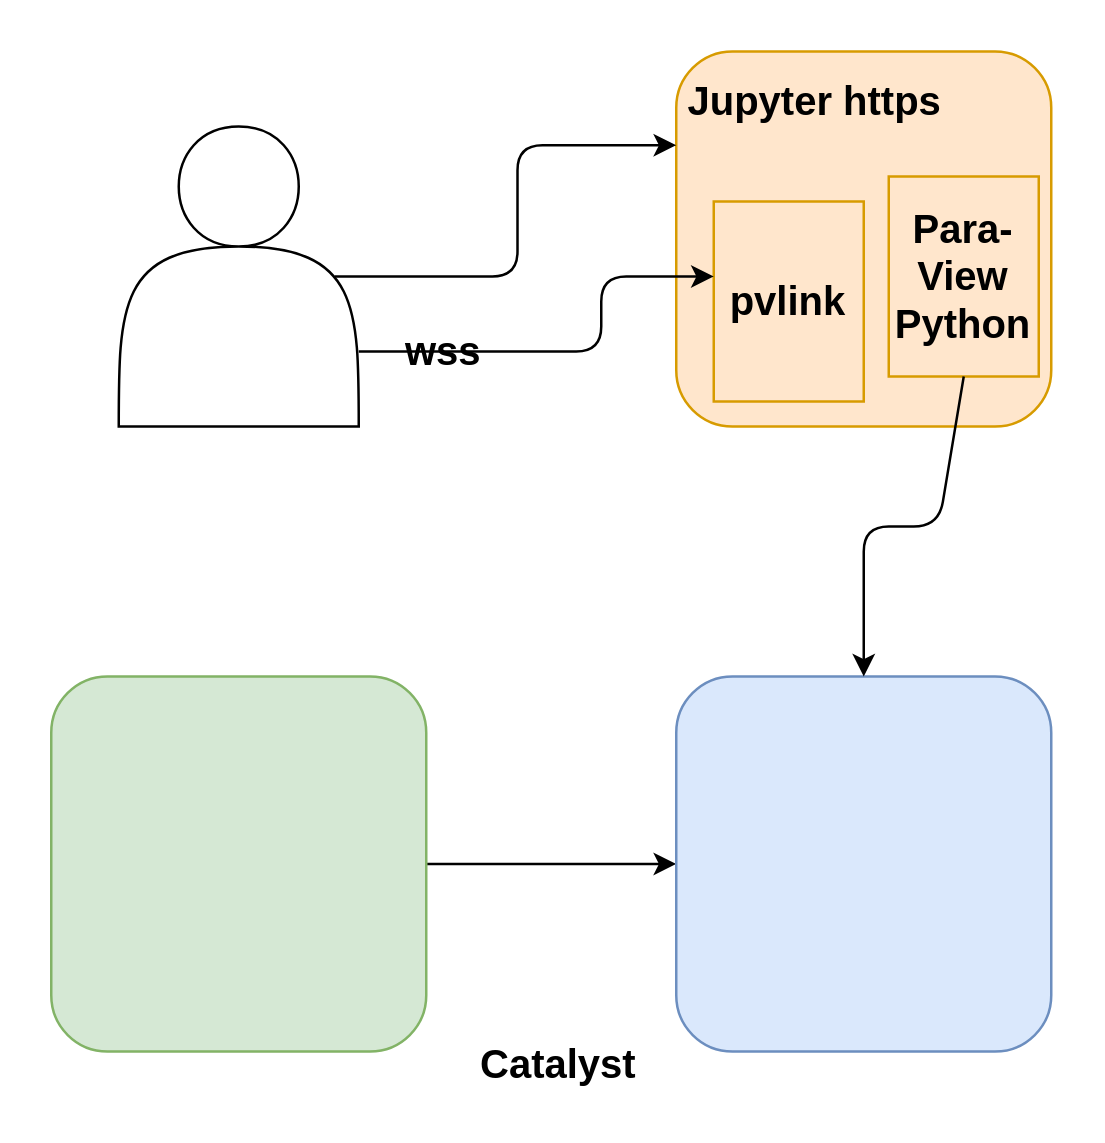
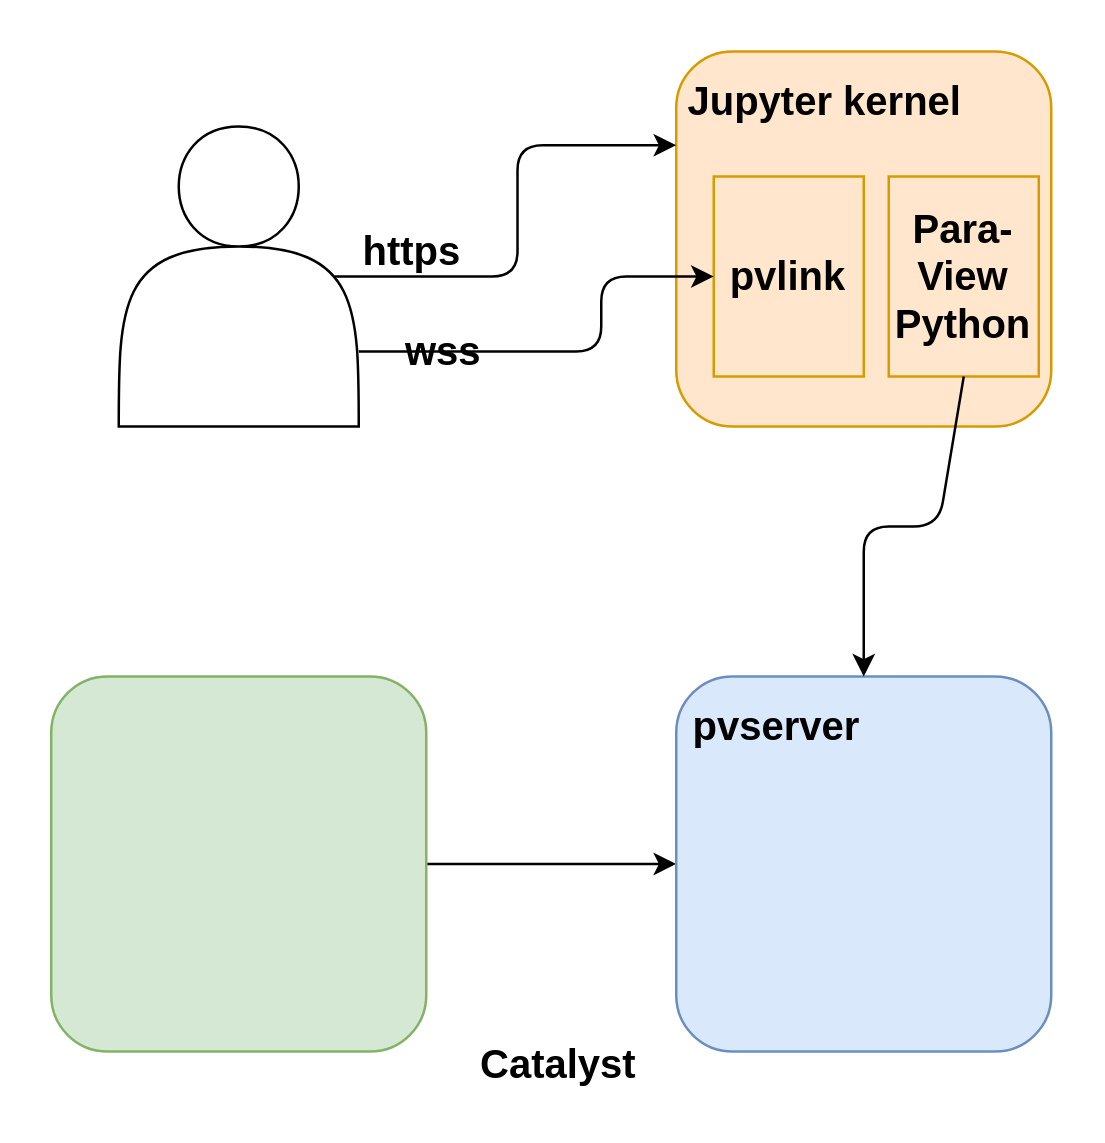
  <mxCell id="0" style=";html=1;" />
  <mxCell id="1" style=";html=1;" parent="0" />
  <mxCell id="2" value="" style="rounded=1;whiteSpace=wrap;html=1;fillColor=#ffe6cc;strokeColor=#d79b00;" parent="1" vertex="1"><mxGeometry x="270" y="20" width="150" height="150" as="geometry" /></mxCell>
  <mxCell id="3" style="edgeStyle=orthogonalEdgeStyle;rounded=1;orthogonalLoop=1;jettySize=auto;html=1;" edge="1" parent="1" source="4" target="5"><mxGeometry relative="1" as="geometry" /></mxCell>
  <mxCell id="4" value="" style="rounded=1;whiteSpace=wrap;html=1;fillColor=#d5e8d4;strokeColor=#82b366;" parent="1" vertex="1"><mxGeometry x="20" y="270" width="150" height="150" as="geometry" /></mxCell>
  <mxCell id="5" value="" style="rounded=1;whiteSpace=wrap;html=1;fillColor=#dae8fc;strokeColor=#6c8ebf;" parent="1" vertex="1"><mxGeometry x="270" y="270" width="150" height="150" as="geometry" /></mxCell>
- <mxCell id="6" value="&lt;div style=&quot;font-size: 16px&quot;&gt;Jupyter https&lt;/div&gt;" style="text;html=1;strokeColor=none;fillColor=none;align=left;verticalAlign=middle;whiteSpace=wrap;rounded=0;fontSize=16;fontStyle=1" parent="1" vertex="1"><mxGeometry x="272.5" y="30" width="145" height="20" as="geometry" /></mxCell>
+ <mxCell id="6" value="&lt;div style=&quot;font-size: 16px&quot;&gt;Jupyter kernel&lt;/div&gt;" style="text;html=1;strokeColor=none;fillColor=none;align=left;verticalAlign=middle;whiteSpace=wrap;rounded=0;fontSize=16;fontStyle=1" parent="1" vertex="1"><mxGeometry x="272.5" y="30" width="145" height="20" as="geometry" /></mxCell>
+ <mxCell id="7" value="pvserver" style="text;html=1;strokeColor=none;fillColor=none;align=left;verticalAlign=middle;whiteSpace=wrap;rounded=0;fontSize=16;fontStyle=1" parent="1" vertex="1"><mxGeometry x="275" y="280" width="120" height="20" as="geometry" /></mxCell>
  <mxCell id="8" value="&lt;div&gt;Para-&lt;/div&gt;&lt;div&gt;View Python&lt;/div&gt;" style="text;html=1;strokeColor=#d79b00;fillColor=#ffe6cc;align=center;verticalAlign=middle;whiteSpace=wrap;rounded=0;fontSize=16;fontStyle=1" parent="1" vertex="1"><mxGeometry x="355" y="70" width="60" height="80" as="geometry" /></mxCell>
- <mxCell id="9" value="pvlink" style="text;html=1;strokeColor=#d79b00;fillColor=#ffe6cc;align=center;verticalAlign=middle;whiteSpace=wrap;rounded=0;fontSize=16;fontStyle=1" parent="1" vertex="1"><mxGeometry x="285" y="80" width="60" height="80" as="geometry" /></mxCell>
+ <mxCell id="9" value="pvlink" style="text;html=1;strokeColor=#d79b00;fillColor=#ffe6cc;align=center;verticalAlign=middle;whiteSpace=wrap;rounded=0;fontSize=16;fontStyle=1" parent="1" vertex="1"><mxGeometry x="285" y="70" width="60" height="80" as="geometry" /></mxCell>
  <mxCell id="10" value="Catalyst" style="text;html=1;strokeColor=none;fillColor=none;align=left;verticalAlign=middle;whiteSpace=wrap;rounded=0;fontSize=16;fontStyle=1" parent="1" vertex="1"><mxGeometry x="190" y="415" width="70" height="20" as="geometry" /></mxCell>
  <mxCell id="11" style="edgeStyle=orthogonalEdgeStyle;rounded=1;orthogonalLoop=1;jettySize=auto;html=1;entryX=0;entryY=0.25;entryDx=0;entryDy=0;exitX=0.9;exitY=0.5;exitDx=0;exitDy=0;exitPerimeter=0;" edge="1" parent="1" source="13" target="2"><mxGeometry relative="1" as="geometry"><Array as="points" /></mxGeometry></mxCell>
  <mxCell id="12" style="edgeStyle=orthogonalEdgeStyle;rounded=1;orthogonalLoop=1;jettySize=auto;html=1;exitX=1;exitY=0.75;exitDx=0;exitDy=0;" edge="1" parent="1" source="13" target="9"><mxGeometry relative="1" as="geometry"><Array as="points"><mxPoint x="240" y="140" /><mxPoint x="240" y="110" /></Array></mxGeometry></mxCell>
  <mxCell id="13" value="" style="shape=actor;whiteSpace=wrap;html=1;fontSize=16;align=left;" parent="1" vertex="1"><mxGeometry x="47" y="50" width="96" height="120" as="geometry" /></mxCell>
  <mxCell id="14" value="" style="endArrow=classic;html=1;exitX=0.5;exitY=1;exitDx=0;exitDy=0;entryX=0.5;entryY=0;entryDx=0;entryDy=0;rounded=1;" edge="1" parent="1" source="8" target="5"><mxGeometry width="50" height="50" relative="1" as="geometry"><mxPoint x="250" y="190" as="sourcePoint" /><mxPoint x="300" y="140" as="targetPoint" /><Array as="points"><mxPoint x="375" y="210" /><mxPoint x="345" y="210" /></Array></mxGeometry></mxCell>
+ <mxCell id="15" value="https" style="text;html=1;strokeColor=none;fillColor=none;align=left;verticalAlign=middle;whiteSpace=wrap;rounded=0;fontSize=16;fontStyle=1" vertex="1" parent="1"><mxGeometry x="143" y="90" width="70" height="20" as="geometry" /></mxCell>
  <mxCell id="16" value="wss" style="text;html=1;strokeColor=none;fillColor=none;align=left;verticalAlign=middle;whiteSpace=wrap;rounded=0;fontSize=16;fontStyle=1" vertex="1" parent="1"><mxGeometry x="160" y="130" width="70" height="20" as="geometry" /></mxCell>
